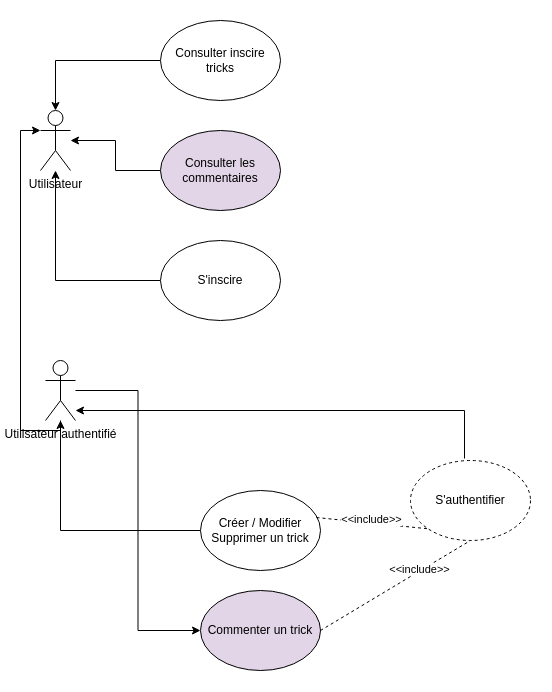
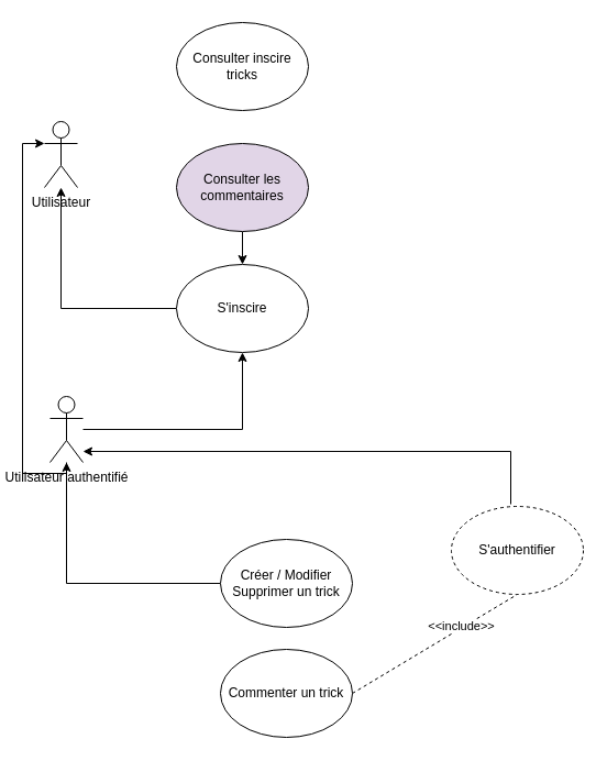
  <mxCell id="0" />
  <mxCell id="1" parent="0" />
  <mxCell id="2" value="Utilisateur&lt;br&gt;" style="shape=umlActor;verticalLabelPosition=bottom;verticalAlign=top;html=1;outlineConnect=0;" parent="1" vertex="1"><mxGeometry x="40" y="110" width="30" height="60" as="geometry" /></mxCell>
- <mxCell id="3" style="edgeStyle=orthogonalEdgeStyle;rounded=0;orthogonalLoop=1;jettySize=auto;html=1;entryX=0.5;entryY=0;entryDx=0;entryDy=0;entryPerimeter=0;" parent="1" source="4" target="2" edge="1"><mxGeometry relative="1" as="geometry" /></mxCell>
  <mxCell id="4" value="Consulter inscire tricks" style="ellipse;whiteSpace=wrap;html=1;" parent="1" vertex="1"><mxGeometry x="160" y="20" width="120" height="80" as="geometry" /></mxCell>
- <mxCell id="5" style="edgeStyle=orthogonalEdgeStyle;rounded=0;orthogonalLoop=1;jettySize=auto;html=1;" parent="1" source="6" target="2" edge="1"><mxGeometry relative="1" as="geometry" /></mxCell>
+ <mxCell id="5" style="edgeStyle=orthogonalEdgeStyle;rounded=0;orthogonalLoop=1;jettySize=auto;html=1;" parent="1" source="6" target="11" edge="1"><mxGeometry relative="1" as="geometry" /></mxCell>
  <mxCell id="6" value="Consulter les commentaires" style="ellipse;whiteSpace=wrap;html=1;fillColor=#e1d5e7;" parent="1" vertex="1"><mxGeometry x="160" y="130" width="120" height="80" as="geometry" /></mxCell>
  <mxCell id="7" style="edgeStyle=orthogonalEdgeStyle;rounded=0;orthogonalLoop=1;jettySize=auto;html=1;entryX=0;entryY=0.333;entryDx=0;entryDy=0;entryPerimeter=0;" parent="1" source="9" target="2" edge="1"><mxGeometry relative="1" as="geometry"><mxPoint x="20" y="240" as="targetPoint" /><Array as="points"><mxPoint x="20" y="430" /><mxPoint x="20" y="130" /></Array></mxGeometry></mxCell>
- <mxCell id="8" style="edgeStyle=orthogonalEdgeStyle;rounded=0;orthogonalLoop=1;jettySize=auto;html=1;entryX=0;entryY=0.5;entryDx=0;entryDy=0;" parent="1" source="9" target="14" edge="1"><mxGeometry relative="1" as="geometry" /></mxCell>
+ <mxCell id="8" style="edgeStyle=orthogonalEdgeStyle;rounded=0;orthogonalLoop=1;jettySize=auto;html=1;" parent="1" source="9" target="11" edge="1"><mxGeometry relative="1" as="geometry" /></mxCell>
  <mxCell id="9" value="Utilisateur authentifié" style="shape=umlActor;verticalLabelPosition=bottom;verticalAlign=top;html=1;outlineConnect=0;" parent="1" vertex="1"><mxGeometry x="45" y="360" width="30" height="60" as="geometry" /></mxCell>
  <mxCell id="10" style="edgeStyle=orthogonalEdgeStyle;rounded=0;orthogonalLoop=1;jettySize=auto;html=1;" parent="1" source="11" target="2" edge="1"><mxGeometry relative="1" as="geometry"><mxPoint x="150" y="310" as="targetPoint" /></mxGeometry></mxCell>
  <mxCell id="11" value="S'inscire" style="ellipse;whiteSpace=wrap;html=1;" parent="1" vertex="1"><mxGeometry x="160" y="240" width="120" height="80" as="geometry" /></mxCell>
  <mxCell id="12" style="edgeStyle=orthogonalEdgeStyle;rounded=0;orthogonalLoop=1;jettySize=auto;html=1;exitX=0.45;exitY=-0.025;exitDx=0;exitDy=0;exitPerimeter=0;" parent="1" source="13" target="9" edge="1"><mxGeometry relative="1" as="geometry"><Array as="points"><mxPoint x="464" y="410" /></Array></mxGeometry></mxCell>
  <mxCell id="13" value="S'authentifier" style="ellipse;whiteSpace=wrap;html=1;dashed=1;" parent="1" vertex="1"><mxGeometry x="410" y="460" width="120" height="80" as="geometry" /></mxCell>
- <mxCell id="14" value="Commenter un trick" style="ellipse;whiteSpace=wrap;html=1;fillColor=#e1d5e7;" parent="1" vertex="1"><mxGeometry x="200" y="590" width="120" height="80" as="geometry" /></mxCell>
+ <mxCell id="14" value="Commenter un trick" style="ellipse;whiteSpace=wrap;html=1;" parent="1" vertex="1"><mxGeometry x="200" y="590" width="120" height="80" as="geometry" /></mxCell>
  <mxCell id="15" style="edgeStyle=orthogonalEdgeStyle;rounded=0;orthogonalLoop=1;jettySize=auto;html=1;" parent="1" source="16" target="9" edge="1"><mxGeometry relative="1" as="geometry" /></mxCell>
  <mxCell id="16" value="Créer / Modifier Supprimer un trick" style="ellipse;whiteSpace=wrap;html=1;" parent="1" vertex="1"><mxGeometry x="200" y="490" width="120" height="80" as="geometry" /></mxCell>
  <mxCell id="17" value="" style="endArrow=none;dashed=1;html=1;rounded=0;entryX=0.5;entryY=1;entryDx=0;entryDy=0;exitX=1;exitY=0.5;exitDx=0;exitDy=0;" parent="1" source="14" target="13" edge="1"><mxGeometry width="50" height="50" relative="1" as="geometry"><mxPoint x="410" y="640" as="sourcePoint" /><mxPoint x="460" y="590" as="targetPoint" /></mxGeometry></mxCell>
  <mxCell id="18" value="&amp;lt;&amp;lt;include&amp;gt;&amp;gt;" style="edgeLabel;html=1;align=center;verticalAlign=middle;resizable=0;points=[];" parent="17" vertex="1" connectable="0"><mxGeometry x="0.327" y="2" relative="1" as="geometry"><mxPoint as="offset" /></mxGeometry></mxCell>
- <mxCell id="19" value="" style="endArrow=none;dashed=1;html=1;rounded=0;entryX=0;entryY=1;entryDx=0;entryDy=0;exitX=0.967;exitY=0.338;exitDx=0;exitDy=0;exitPerimeter=0;" parent="1" source="16" target="13" edge="1"><mxGeometry width="50" height="50" relative="1" as="geometry"><mxPoint x="310" y="520" as="sourcePoint" /><mxPoint x="360" y="470" as="targetPoint" /></mxGeometry></mxCell>
- <mxCell id="20" value="&amp;lt;&amp;lt;include&amp;gt;&amp;gt;" style="edgeLabel;html=1;align=center;verticalAlign=middle;resizable=0;points=[];" parent="19" vertex="1" connectable="0"><mxGeometry x="-0.34" y="2" relative="1" as="geometry"><mxPoint x="17" as="offset" /></mxGeometry></mxCell>
